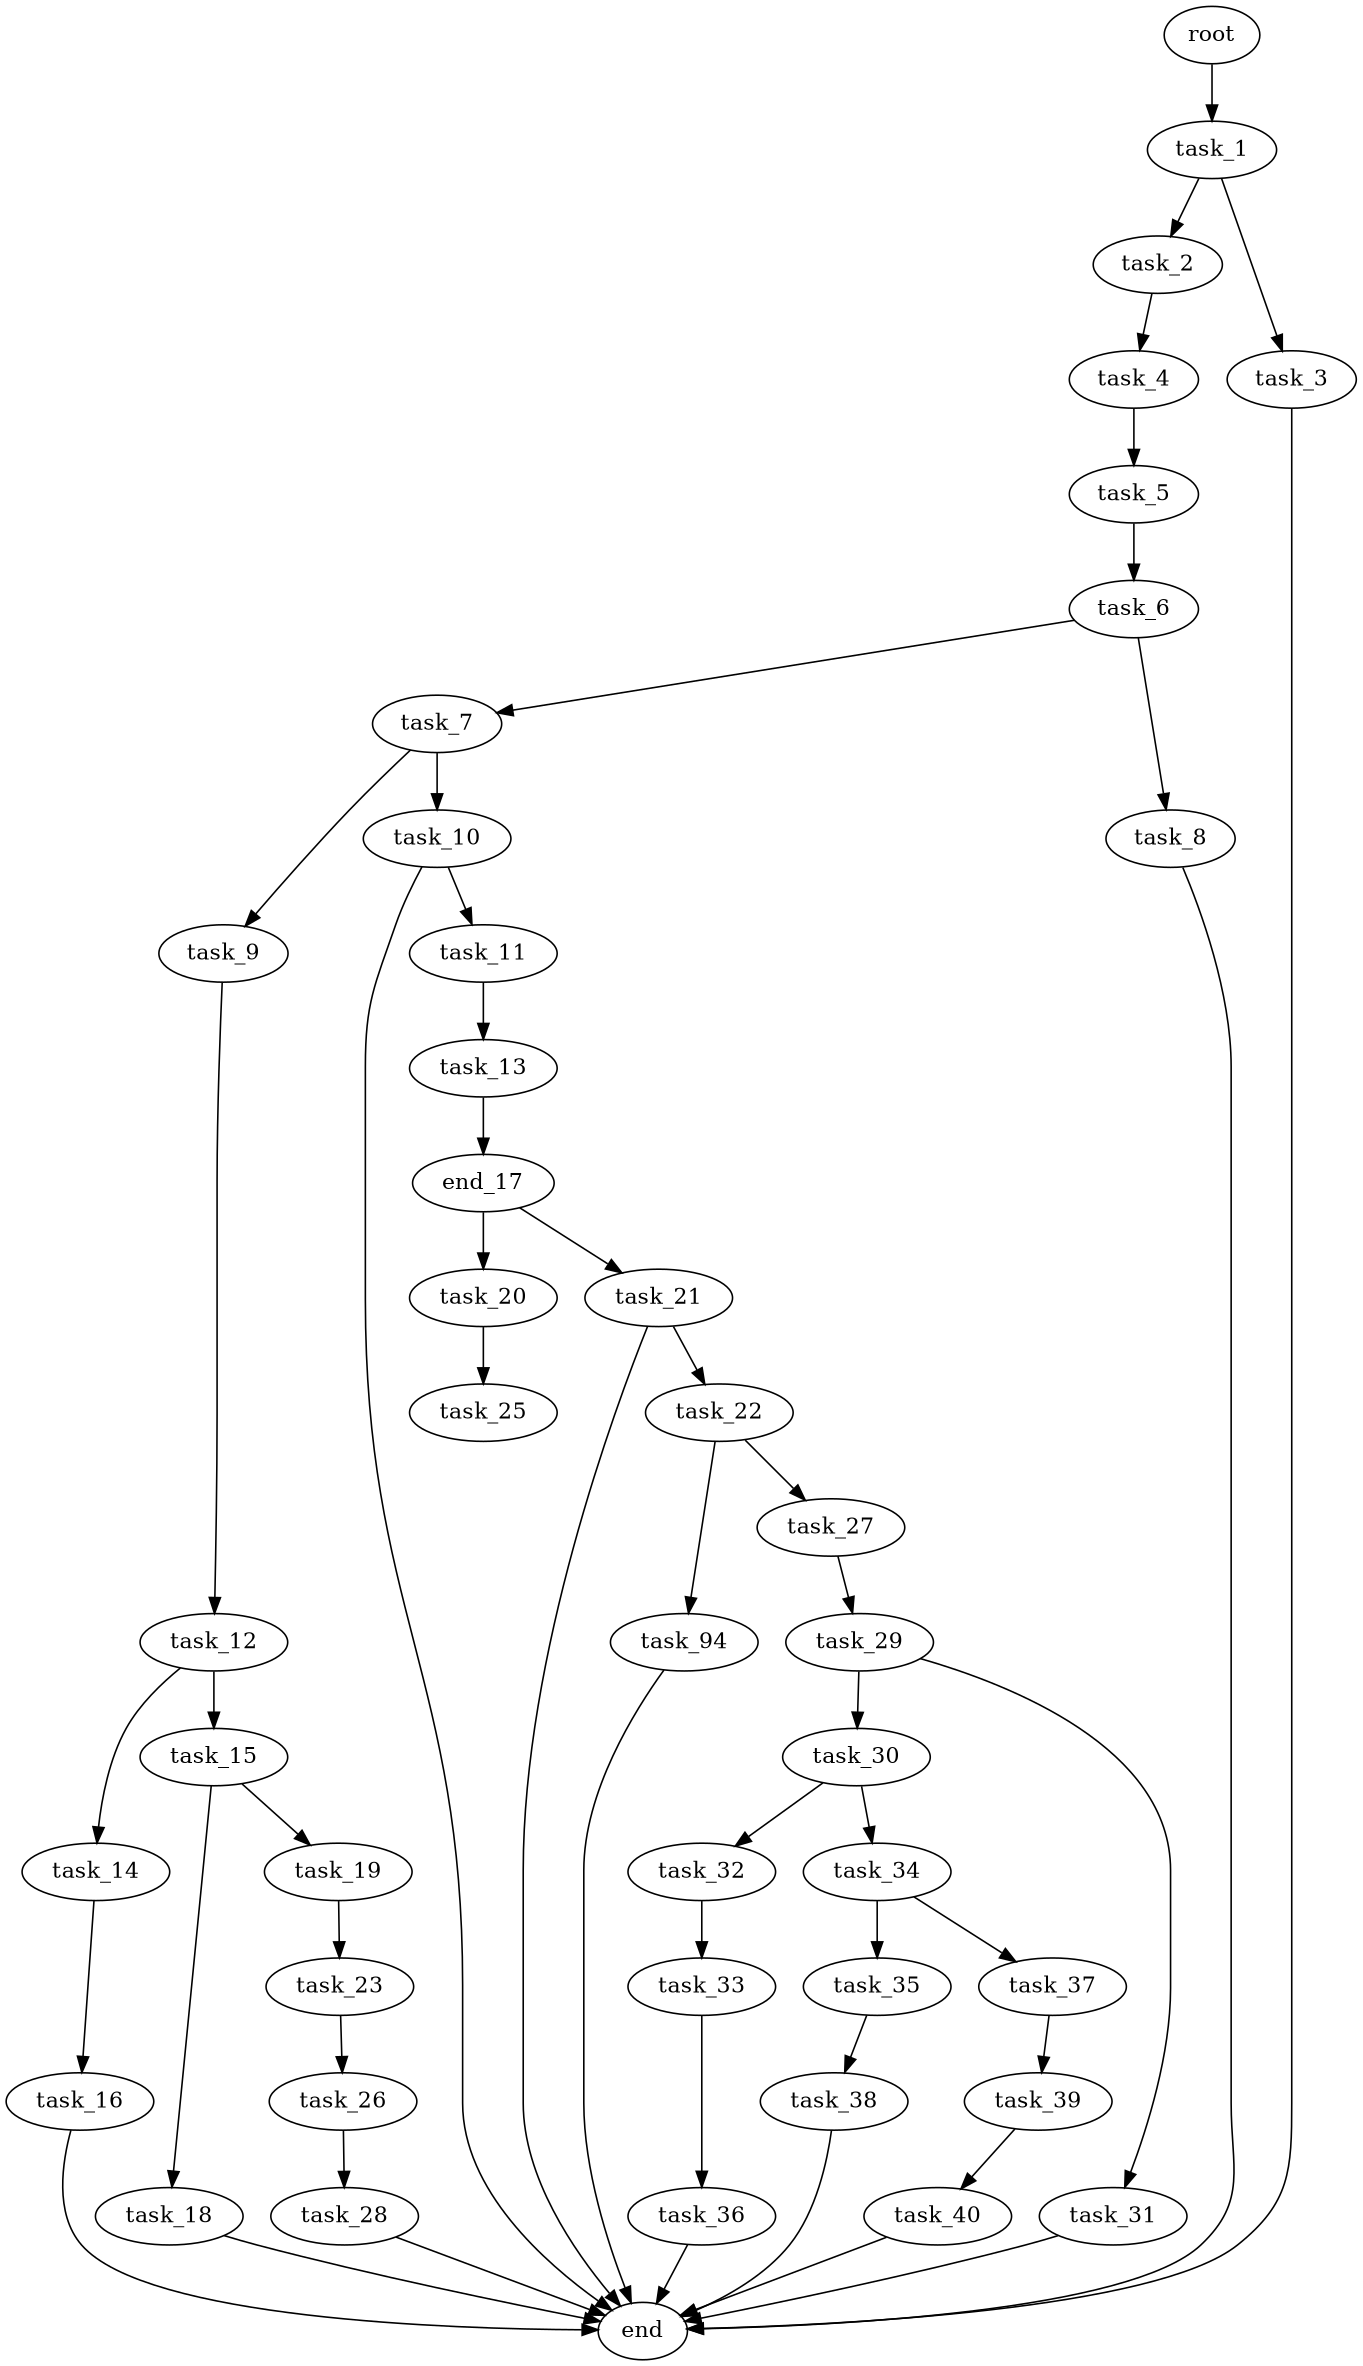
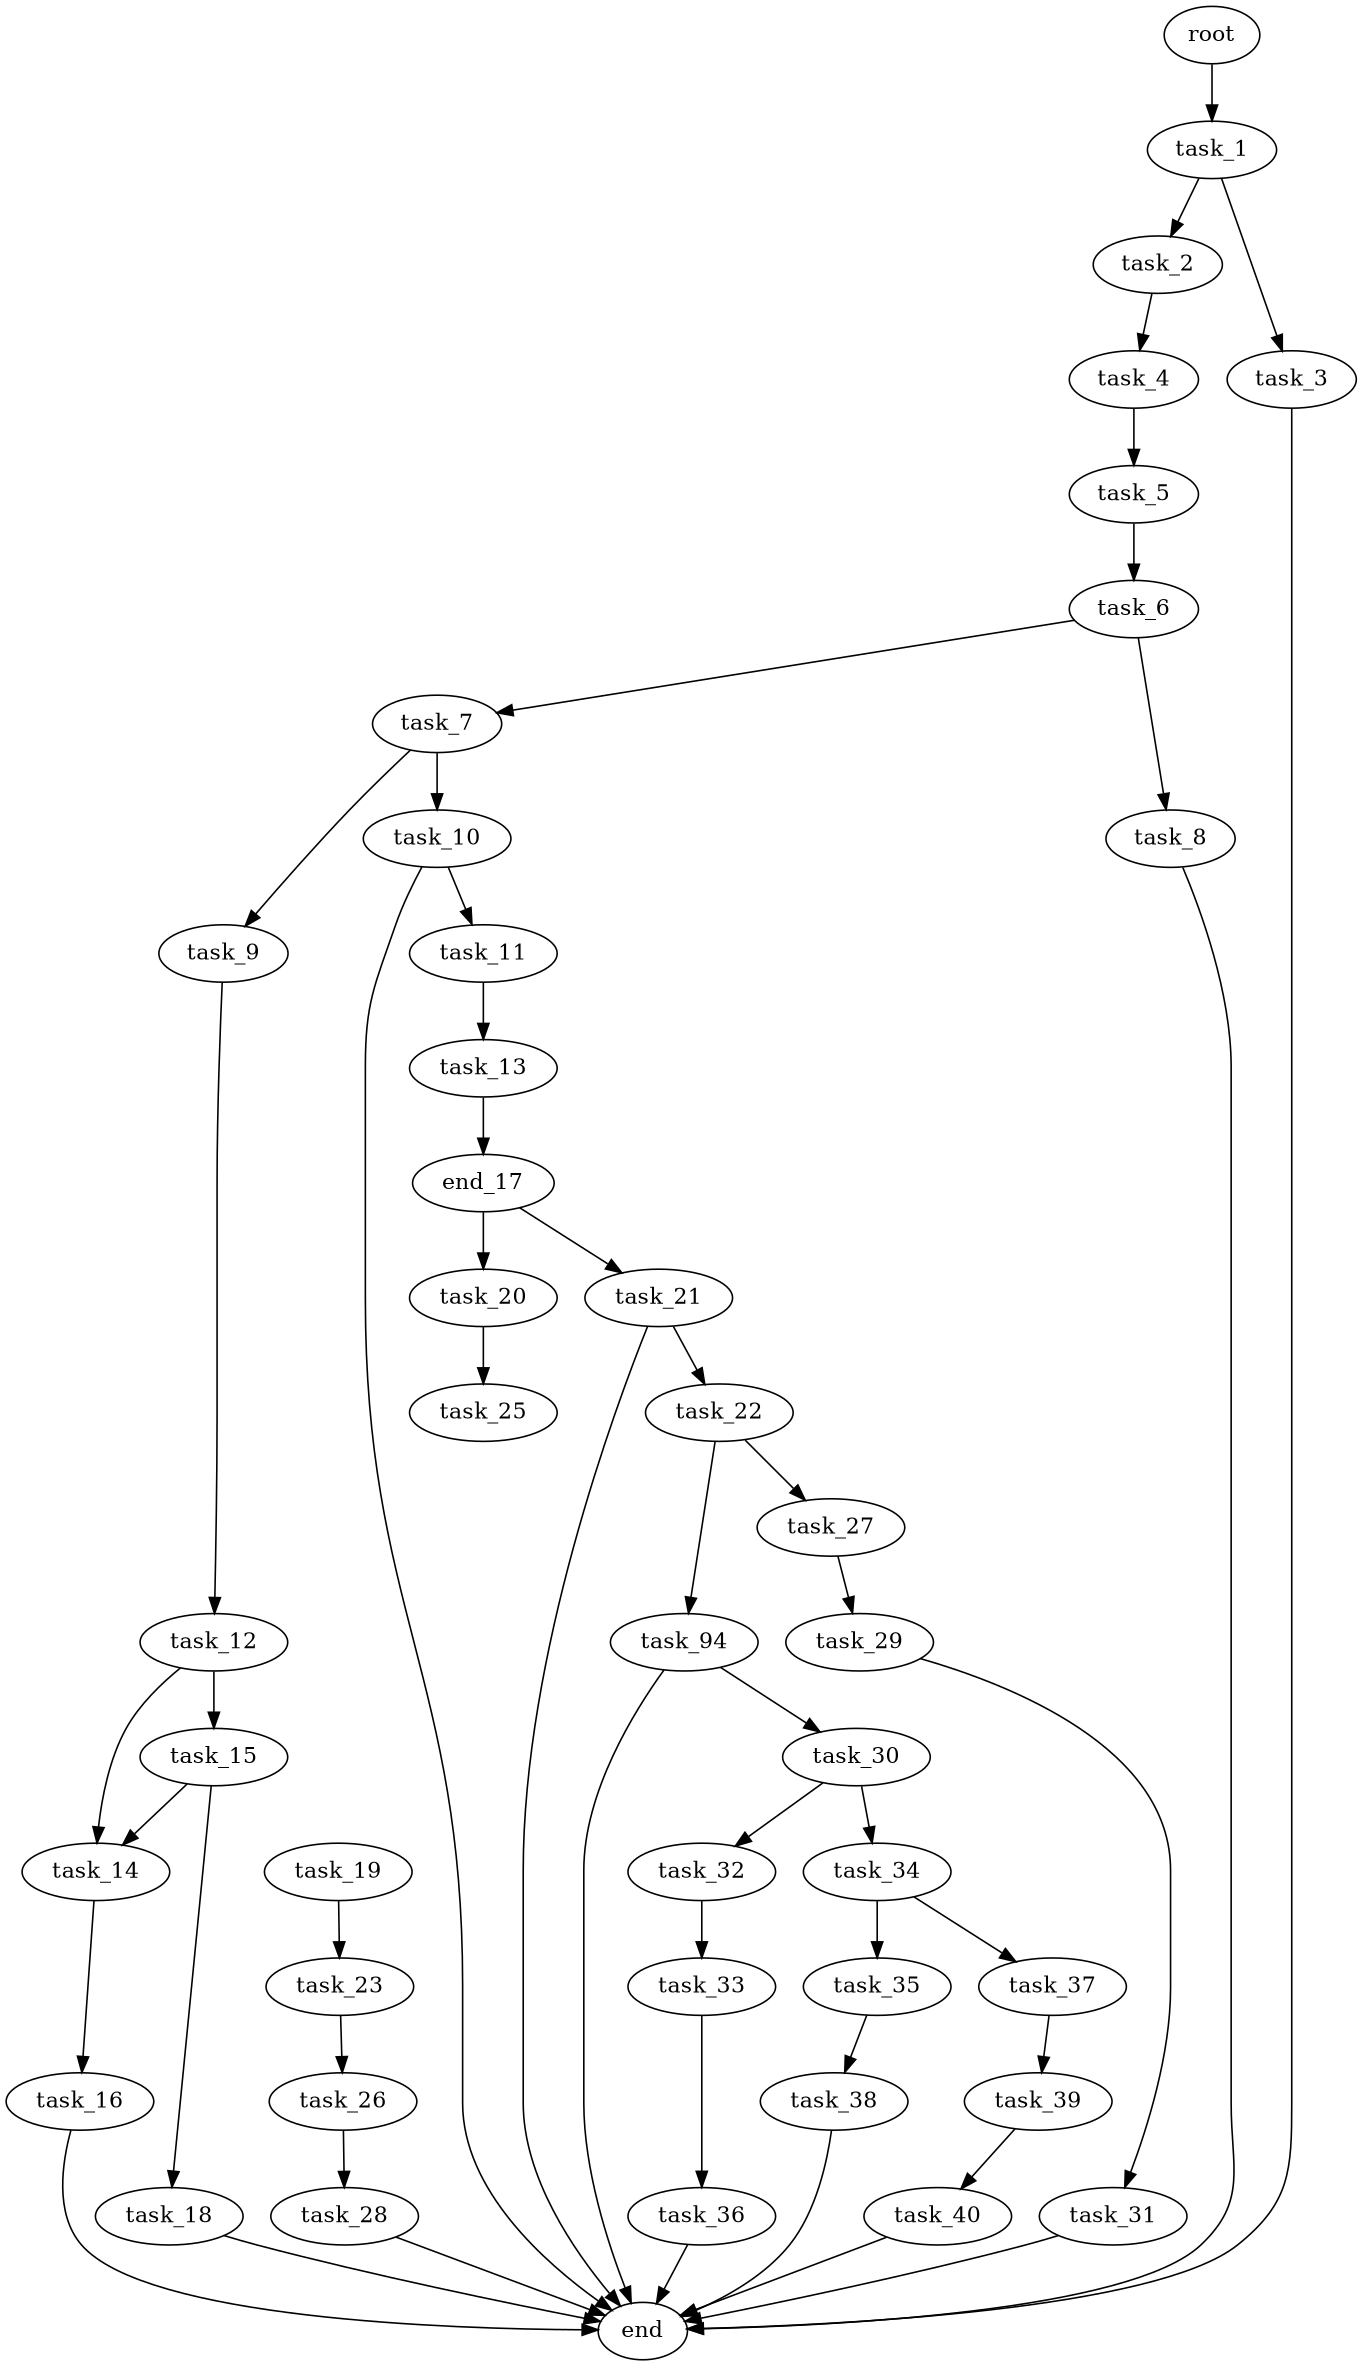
  digraph {
    root
    task_1
    task_2
    task_3
    task_4
    end
    task_5
    task_6
    task_7
    task_8
    task_9
    task_10
    task_12
    task_11
    task_13
    task_14
    task_15
    n18 [label=end_17]
    task_16
    task_18
    task_19
    task_20
    task_21
    task_23
    task_25
    task_22
    task_26
    n28 [label=task_94]
    task_27
    task_29
    task_28
    task_30
    task_31
    task_32
    task_34
    task_33
    task_35
    task_37
    task_36
    task_38
    task_39
    task_40
    root -> task_1
    task_1 -> task_2
    task_1 -> task_3
    task_2 -> task_4
    task_3 -> end
    task_4 -> task_5
    task_5 -> task_6
    task_6 -> task_7
    task_6 -> task_8
    task_7 -> task_9
    task_7 -> task_10
    task_8 -> end
    task_9 -> task_12
    task_10 -> end
    task_10 -> task_11
    task_12 -> task_14
    task_12 -> task_15
    task_11 -> task_13
    task_13 -> n18
    task_14 -> task_16
    task_15 -> task_18
-   task_15 -> task_19
+   task_15 -> task_14
    n18 -> task_20
    n18 -> task_21
    task_16 -> end
    task_18 -> end
    task_19 -> task_23
    task_20 -> task_25
    task_21 -> end
    task_21 -> task_22
    task_23 -> task_26
    task_22 -> n28
    task_22 -> task_27
    task_26 -> task_28
    n28 -> end
    task_27 -> task_29
-   task_29 -> task_30
+   n28 -> task_30
    task_29 -> task_31
    task_28 -> end
    task_30 -> task_32
    task_30 -> task_34
    task_31 -> end
    task_32 -> task_33
    task_34 -> task_35
    task_34 -> task_37
    task_33 -> task_36
    task_35 -> task_38
    task_37 -> task_39
    task_36 -> end
    task_38 -> end
    task_39 -> task_40
    task_40 -> end
  }
